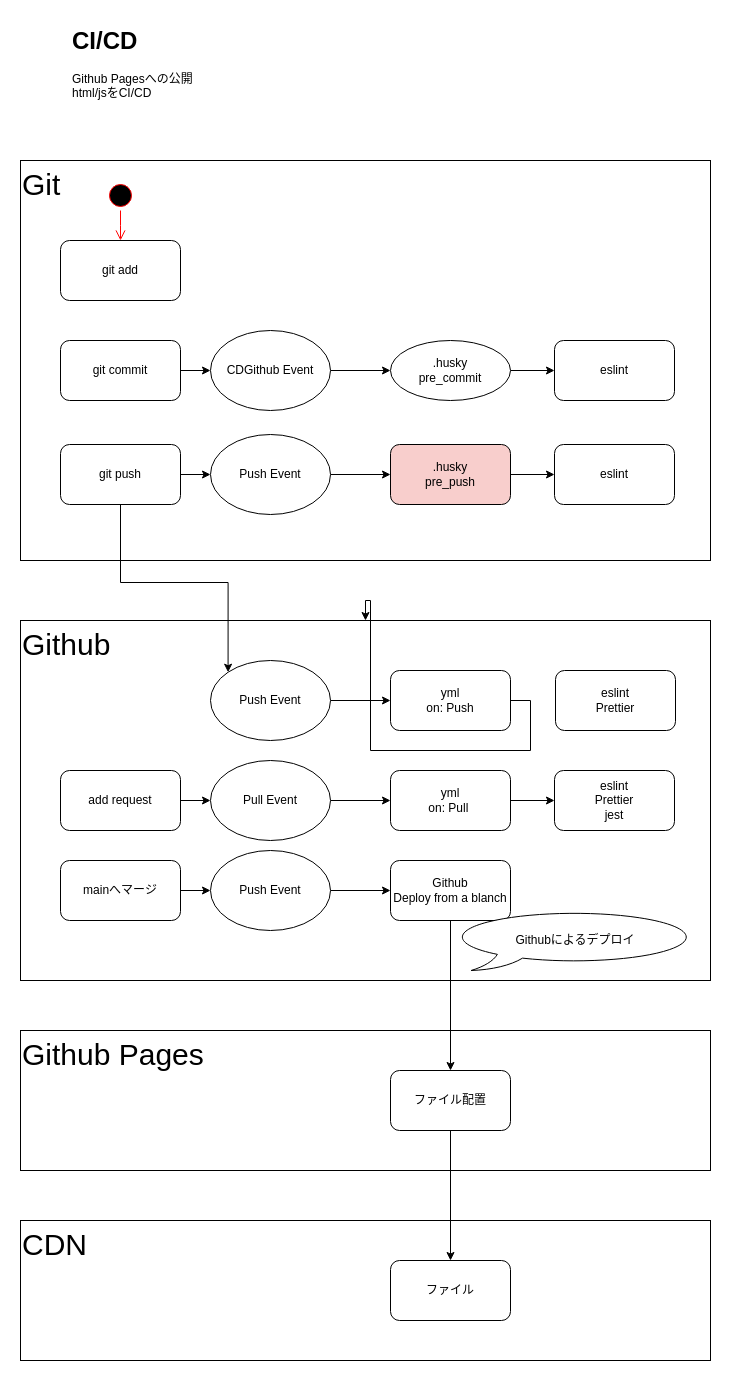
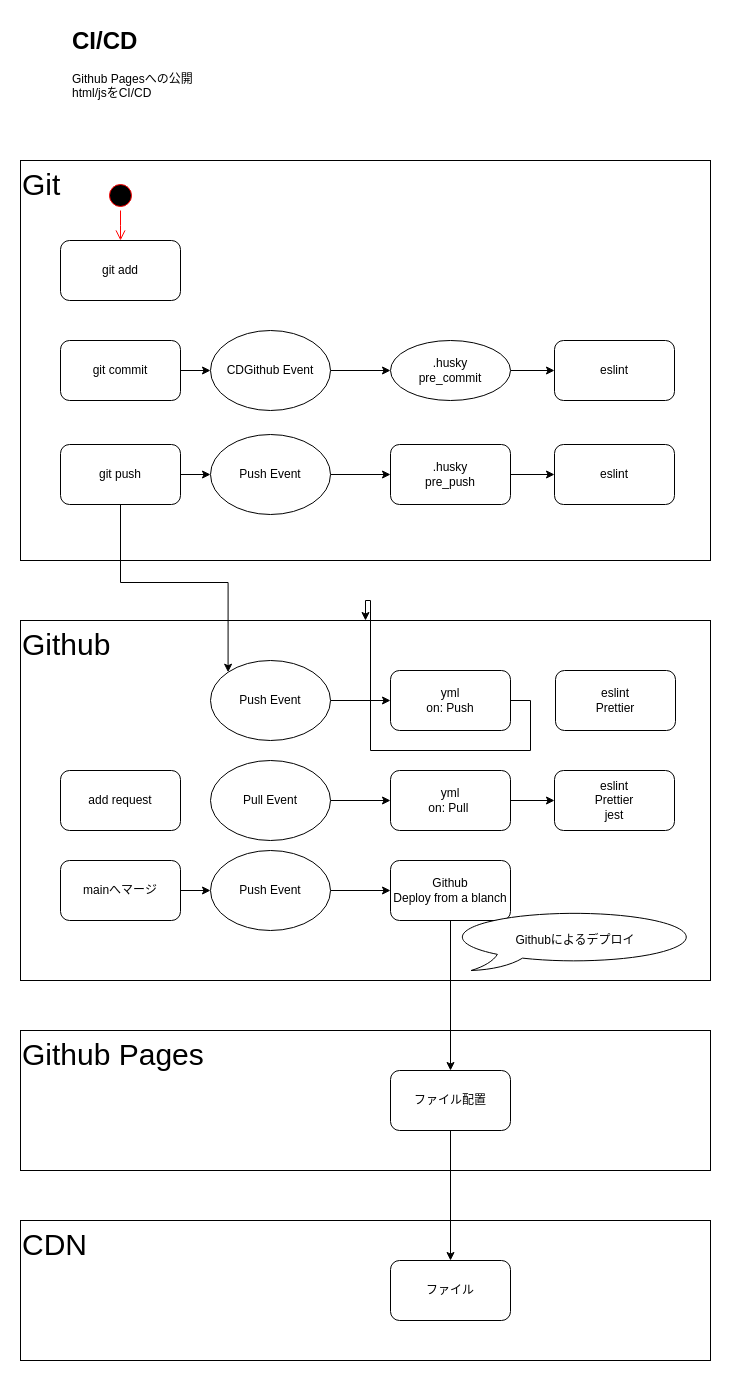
  <mxCell id="0" />
  <mxCell id="1" parent="0" />
  <mxCell id="2" value="CDN" style="rounded=0;whiteSpace=wrap;html=1;verticalAlign=top;fontSize=30;align=left;" vertex="1" parent="1"><mxGeometry x="20" y="1220" width="690" height="140" as="geometry" /></mxCell>
  <mxCell id="3" value="Github Pages" style="rounded=0;whiteSpace=wrap;html=1;verticalAlign=top;fontSize=30;align=left;" vertex="1" parent="1"><mxGeometry x="20" y="1030" width="690" height="140" as="geometry" /></mxCell>
  <mxCell id="4" value="Github" style="rounded=0;whiteSpace=wrap;html=1;verticalAlign=top;fontSize=30;align=left;" vertex="1" parent="1"><mxGeometry x="20" y="620" width="690" height="360" as="geometry" /></mxCell>
  <mxCell id="5" value="Git" style="rounded=0;whiteSpace=wrap;html=1;verticalAlign=top;fontSize=30;align=left;" vertex="1" parent="1"><mxGeometry x="20" y="160" width="690" height="400" as="geometry" /></mxCell>
  <mxCell id="6" style="edgeStyle=orthogonalEdgeStyle;rounded=0;orthogonalLoop=1;jettySize=auto;html=1;exitX=1;exitY=0.5;exitDx=0;exitDy=0;entryX=0;entryY=0.5;entryDx=0;entryDy=0;" edge="1" parent="1" source="7" target="9"><mxGeometry relative="1" as="geometry" /></mxCell>
  <mxCell id="7" value="git commit" style="rounded=1;whiteSpace=wrap;html=1;" vertex="1" parent="1"><mxGeometry x="60" y="340" width="120" height="60" as="geometry" /></mxCell>
  <mxCell id="8" style="edgeStyle=orthogonalEdgeStyle;rounded=0;orthogonalLoop=1;jettySize=auto;html=1;exitX=1;exitY=0.5;exitDx=0;exitDy=0;" edge="1" parent="1" source="9" target="12"><mxGeometry relative="1" as="geometry" /></mxCell>
  <mxCell id="9" value="CDGithub Event" style="ellipse;whiteSpace=wrap;html=1;" vertex="1" parent="1"><mxGeometry x="210" y="330" width="120" height="80" as="geometry" /></mxCell>
  <mxCell id="10" value="eslint" style="rounded=1;whiteSpace=wrap;html=1;" vertex="1" parent="1"><mxGeometry x="554" y="340" width="120" height="60" as="geometry" /></mxCell>
  <mxCell id="11" style="edgeStyle=orthogonalEdgeStyle;rounded=0;orthogonalLoop=1;jettySize=auto;html=1;exitX=1;exitY=0.5;exitDx=0;exitDy=0;entryX=0;entryY=0.5;entryDx=0;entryDy=0;" edge="1" parent="1" source="12" target="10"><mxGeometry relative="1" as="geometry" /></mxCell>
  <mxCell id="12" value="&lt;div&gt;.husky&lt;/div&gt;pre_commit" style="ellipse;whiteSpace=wrap;html=1;" vertex="1" parent="1"><mxGeometry x="390" y="340" width="120" height="60" as="geometry" /></mxCell>
  <mxCell id="13" style="edgeStyle=orthogonalEdgeStyle;rounded=0;orthogonalLoop=1;jettySize=auto;html=1;exitX=1;exitY=0.5;exitDx=0;exitDy=0;entryX=0;entryY=0.5;entryDx=0;entryDy=0;" edge="1" parent="1" source="15" target="17"><mxGeometry relative="1" as="geometry" /></mxCell>
  <mxCell id="14" style="edgeStyle=orthogonalEdgeStyle;rounded=0;orthogonalLoop=1;jettySize=auto;html=1;exitX=0.5;exitY=1;exitDx=0;exitDy=0;entryX=0;entryY=0;entryDx=0;entryDy=0;" edge="1" parent="1" source="15" target="23"><mxGeometry relative="1" as="geometry" /></mxCell>
  <mxCell id="15" value="git push" style="rounded=1;whiteSpace=wrap;html=1;" vertex="1" parent="1"><mxGeometry x="60" y="444" width="120" height="60" as="geometry" /></mxCell>
  <mxCell id="16" style="edgeStyle=orthogonalEdgeStyle;rounded=0;orthogonalLoop=1;jettySize=auto;html=1;exitX=1;exitY=0.5;exitDx=0;exitDy=0;entryX=0;entryY=0.5;entryDx=0;entryDy=0;" edge="1" parent="1" source="17" target="20"><mxGeometry relative="1" as="geometry" /></mxCell>
  <mxCell id="17" value="Push Event" style="ellipse;whiteSpace=wrap;html=1;" vertex="1" parent="1"><mxGeometry x="210" y="434" width="120" height="80" as="geometry" /></mxCell>
  <mxCell id="18" value="git add" style="rounded=1;whiteSpace=wrap;html=1;" vertex="1" parent="1"><mxGeometry x="60" y="240" width="120" height="60" as="geometry" /></mxCell>
  <mxCell id="19" style="edgeStyle=orthogonalEdgeStyle;rounded=0;orthogonalLoop=1;jettySize=auto;html=1;exitX=1;exitY=0.5;exitDx=0;exitDy=0;entryX=0;entryY=0.5;entryDx=0;entryDy=0;" edge="1" parent="1" source="20" target="21"><mxGeometry relative="1" as="geometry" /></mxCell>
- <mxCell id="20" value="&lt;div&gt;.husky&lt;/div&gt;pre_push" style="rounded=1;whiteSpace=wrap;html=1;fillColor=#f8cecc;" vertex="1" parent="1"><mxGeometry x="390" y="444" width="120" height="60" as="geometry" /></mxCell>
+ <mxCell id="20" value="&lt;div&gt;.husky&lt;/div&gt;pre_push" style="rounded=1;whiteSpace=wrap;html=1;" vertex="1" parent="1"><mxGeometry x="390" y="444" width="120" height="60" as="geometry" /></mxCell>
  <mxCell id="21" value="eslint" style="rounded=1;whiteSpace=wrap;html=1;" vertex="1" parent="1"><mxGeometry x="554" y="444" width="120" height="60" as="geometry" /></mxCell>
  <mxCell id="22" style="edgeStyle=orthogonalEdgeStyle;rounded=0;orthogonalLoop=1;jettySize=auto;html=1;exitX=1;exitY=0.5;exitDx=0;exitDy=0;entryX=0;entryY=0.5;entryDx=0;entryDy=0;" edge="1" parent="1" source="23" target="25"><mxGeometry relative="1" as="geometry" /></mxCell>
  <mxCell id="23" value="Push Event" style="ellipse;whiteSpace=wrap;html=1;" vertex="1" parent="1"><mxGeometry x="210" y="660" width="120" height="80" as="geometry" /></mxCell>
  <mxCell id="24" style="edgeStyle=orthogonalEdgeStyle;rounded=0;orthogonalLoop=1;jettySize=auto;html=1;exitX=1;exitY=0.5;exitDx=0;exitDy=0;" edge="1" parent="1" source="25" target="4"><mxGeometry relative="1" as="geometry" /></mxCell>
  <mxCell id="25" value="&lt;div&gt;yml&lt;/div&gt;&lt;div&gt;on: Push&lt;/div&gt;" style="rounded=1;whiteSpace=wrap;html=1;" vertex="1" parent="1"><mxGeometry x="390" y="670" width="120" height="60" as="geometry" /></mxCell>
  <mxCell id="26" value="eslint&lt;div&gt;Prettier&lt;/div&gt;" style="rounded=1;whiteSpace=wrap;html=1;" vertex="1" parent="1"><mxGeometry x="555" y="670" width="120" height="60" as="geometry" /></mxCell>
- <mxCell id="27" style="edgeStyle=orthogonalEdgeStyle;rounded=0;orthogonalLoop=1;jettySize=auto;html=1;exitX=1;exitY=0.5;exitDx=0;exitDy=0;" edge="1" parent="1" source="28" target="30"><mxGeometry relative="1" as="geometry" /></mxCell>
  <mxCell id="28" value="add request" style="rounded=1;whiteSpace=wrap;html=1;" vertex="1" parent="1"><mxGeometry x="60" y="770" width="120" height="60" as="geometry" /></mxCell>
  <mxCell id="29" style="edgeStyle=orthogonalEdgeStyle;rounded=0;orthogonalLoop=1;jettySize=auto;html=1;exitX=1;exitY=0.5;exitDx=0;exitDy=0;" edge="1" parent="1" source="30" target="32"><mxGeometry relative="1" as="geometry" /></mxCell>
  <mxCell id="30" value="Pull Event" style="ellipse;whiteSpace=wrap;html=1;" vertex="1" parent="1"><mxGeometry x="210" y="760" width="120" height="80" as="geometry" /></mxCell>
  <mxCell id="31" style="edgeStyle=orthogonalEdgeStyle;rounded=0;orthogonalLoop=1;jettySize=auto;html=1;exitX=1;exitY=0.5;exitDx=0;exitDy=0;" edge="1" parent="1" source="32" target="33"><mxGeometry relative="1" as="geometry" /></mxCell>
  <mxCell id="32" value="&lt;div&gt;yml&lt;/div&gt;&lt;div&gt;on: Pull&amp;nbsp;&lt;/div&gt;" style="rounded=1;whiteSpace=wrap;html=1;" vertex="1" parent="1"><mxGeometry x="390" y="770" width="120" height="60" as="geometry" /></mxCell>
  <mxCell id="33" value="eslint&lt;div&gt;Prettier&lt;/div&gt;&lt;div&gt;jest&lt;/div&gt;" style="rounded=1;whiteSpace=wrap;html=1;" vertex="1" parent="1"><mxGeometry x="554" y="770" width="120" height="60" as="geometry" /></mxCell>
  <mxCell id="34" style="edgeStyle=orthogonalEdgeStyle;rounded=0;orthogonalLoop=1;jettySize=auto;html=1;exitX=1;exitY=0.5;exitDx=0;exitDy=0;entryX=0;entryY=0.5;entryDx=0;entryDy=0;" edge="1" parent="1" source="35" target="37"><mxGeometry relative="1" as="geometry" /></mxCell>
  <mxCell id="35" value="mainへマージ" style="rounded=1;whiteSpace=wrap;html=1;" vertex="1" parent="1"><mxGeometry x="60" y="860" width="120" height="60" as="geometry" /></mxCell>
  <mxCell id="36" style="edgeStyle=orthogonalEdgeStyle;rounded=0;orthogonalLoop=1;jettySize=auto;html=1;exitX=1;exitY=0.5;exitDx=0;exitDy=0;" edge="1" parent="1" source="37" target="39"><mxGeometry relative="1" as="geometry" /></mxCell>
  <mxCell id="37" value="Push Event" style="ellipse;whiteSpace=wrap;html=1;" vertex="1" parent="1"><mxGeometry x="210" y="850" width="120" height="80" as="geometry" /></mxCell>
  <mxCell id="38" style="edgeStyle=orthogonalEdgeStyle;rounded=0;orthogonalLoop=1;jettySize=auto;html=1;exitX=0.5;exitY=1;exitDx=0;exitDy=0;entryX=0.5;entryY=0;entryDx=0;entryDy=0;" edge="1" parent="1" source="39" target="41"><mxGeometry relative="1" as="geometry" /></mxCell>
  <mxCell id="39" value="Github&lt;div&gt;Deploy from a blanch&lt;/div&gt;" style="rounded=1;whiteSpace=wrap;html=1;" vertex="1" parent="1"><mxGeometry x="390" y="860" width="120" height="60" as="geometry" /></mxCell>
  <mxCell id="40" style="edgeStyle=orthogonalEdgeStyle;rounded=0;orthogonalLoop=1;jettySize=auto;html=1;exitX=0.5;exitY=1;exitDx=0;exitDy=0;entryX=0.5;entryY=0;entryDx=0;entryDy=0;" edge="1" parent="1" source="41" target="42"><mxGeometry relative="1" as="geometry" /></mxCell>
  <mxCell id="41" value="ファイル配置" style="rounded=1;whiteSpace=wrap;html=1;" vertex="1" parent="1"><mxGeometry x="390" y="1070" width="120" height="60" as="geometry" /></mxCell>
  <mxCell id="42" value="ファイル" style="rounded=1;whiteSpace=wrap;html=1;" vertex="1" parent="1"><mxGeometry x="390" y="1260" width="120" height="60" as="geometry" /></mxCell>
  <mxCell id="43" value="Githubによるデプロイ" style="whiteSpace=wrap;html=1;shape=mxgraph.basic.oval_callout" vertex="1" parent="1"><mxGeometry x="450" y="910" width="250" height="60" as="geometry" /></mxCell>
  <mxCell id="44" value="&lt;h1 style=&quot;margin-top: 0px;&quot;&gt;CI/CD&lt;/h1&gt;&lt;p&gt;Github Pagesへの公開&lt;br&gt;html/jsをCI/CD&lt;/p&gt;" style="text;html=1;whiteSpace=wrap;overflow=hidden;rounded=0;" vertex="1" parent="1"><mxGeometry x="70" y="20" width="440" height="100" as="geometry" /></mxCell>
  <mxCell id="45" value="" style="ellipse;html=1;shape=startState;fillColor=#000000;strokeColor=#ff0000;" vertex="1" parent="1"><mxGeometry x="105" y="180" width="30" height="30" as="geometry" /></mxCell>
  <mxCell id="46" value="" style="edgeStyle=orthogonalEdgeStyle;html=1;verticalAlign=bottom;endArrow=open;endSize=8;strokeColor=#ff0000;rounded=0;" edge="1" source="45" parent="1"><mxGeometry relative="1" as="geometry"><mxPoint x="120" y="240" as="targetPoint" /></mxGeometry></mxCell>
